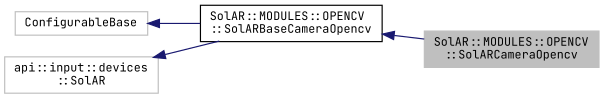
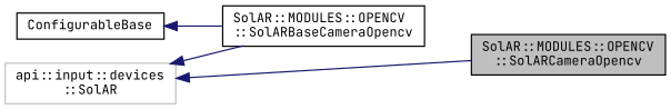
  digraph {
    fontname="JetBrains Mono"
    rankdir=LR
    node [color=black fillcolor=white fontname="JetBrains Mono" fontsize=10 shape=record style=filled]
    edge [color=midnightblue dir=back fontname="JetBrains Mono" fontsize=10 labelfontname=Helvetica labelfontsize=10 style=solid]
-   n1 [color=grey75 fillcolor=grey75 fontcolor=black height=0.2 label="SolAR::MODULES::OPENCV\l::SolARCameraOpencv" width=0.4]
+   n1 [fillcolor=grey75 fontcolor=black height=0.2 label="SolAR::MODULES::OPENCV\l::SolARCameraOpencv" width=0.4]
    n2 [height=0.2 label="SolAR::MODULES::OPENCV\l::SolARBaseCameraOpencv" width=0.4]
-   n3 [color=grey75 height=0.2 label=ConfigurableBase width=0.4]
+   n3 [height=0.2 label=ConfigurableBase width=0.4]
    n4 [color=grey75 height=0.2 label="api::input::devices\l::SolAR" width=0.4]
-   n2 -> n1
+   n4 -> n1
    n3 -> n2
    n4 -> n2
  }
